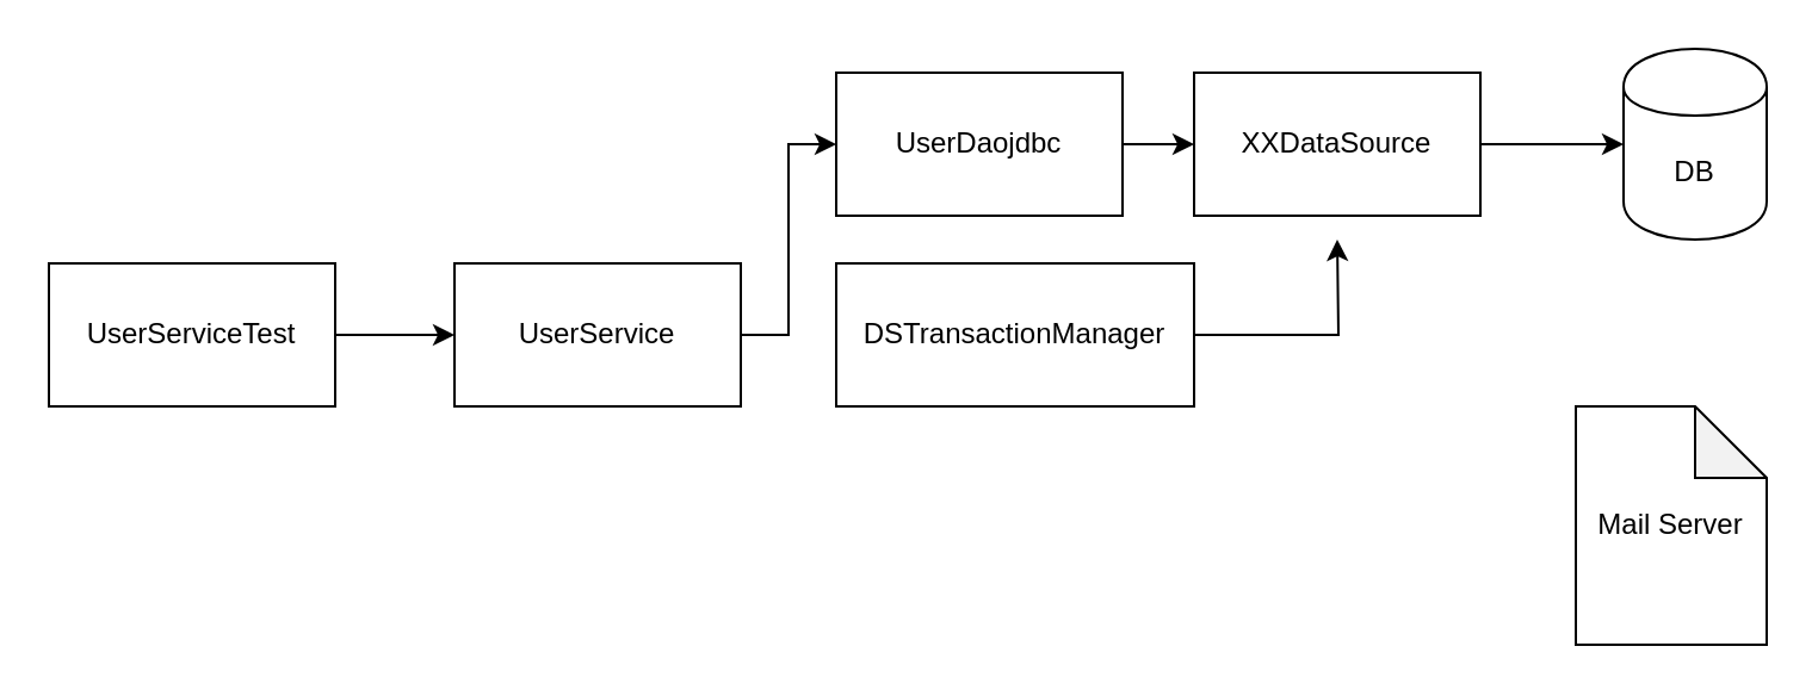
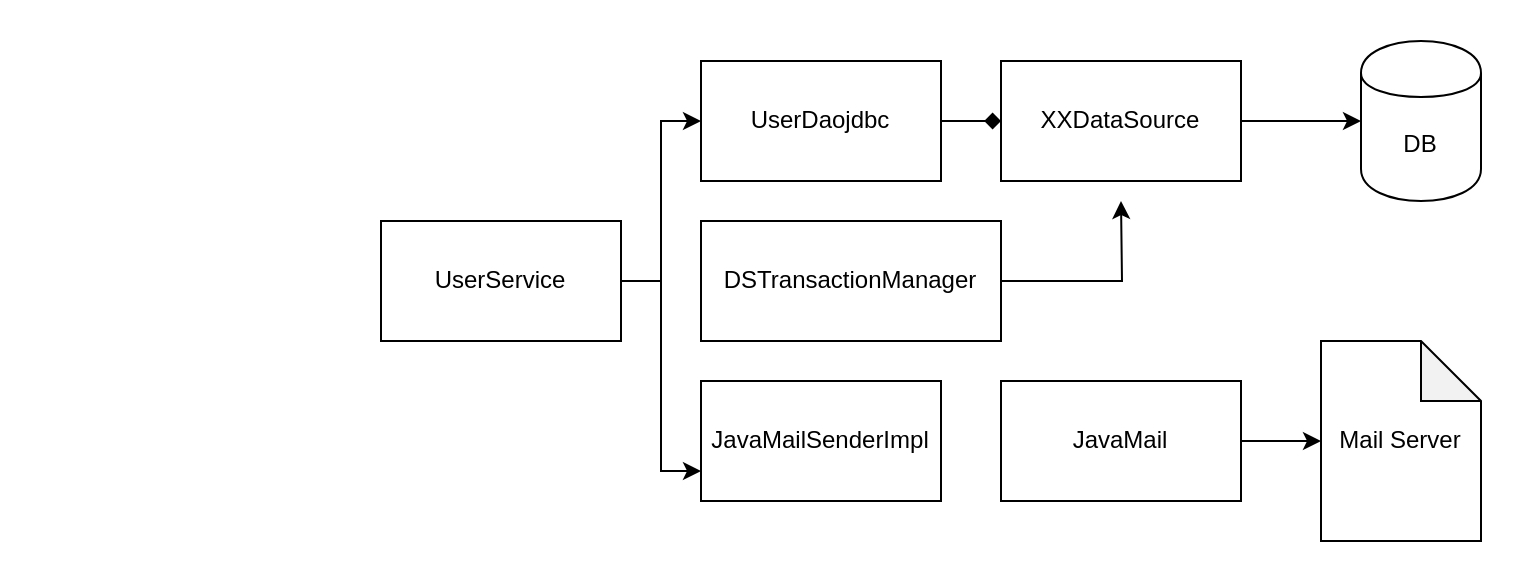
  <mxCell id="0" />
  <mxCell id="1" parent="0" />
- <mxCell id="2" value="" style="edgeStyle=orthogonalEdgeStyle;rounded=0;orthogonalLoop=1;jettySize=auto;html=1;" edge="1" parent="1" source="3" target="6"><mxGeometry relative="1" as="geometry" /></mxCell>
- <mxCell id="3" value="UserServiceTest" style="rounded=0;whiteSpace=wrap;html=1;" vertex="1" parent="1"><mxGeometry x="20" y="110" width="120" height="60" as="geometry" /></mxCell>
  <mxCell id="4" style="edgeStyle=orthogonalEdgeStyle;rounded=0;orthogonalLoop=1;jettySize=auto;html=1;entryX=0;entryY=0.5;entryDx=0;entryDy=0;" edge="1" parent="1" source="6" target="8"><mxGeometry relative="1" as="geometry" /></mxCell>
+ <mxCell id="5" style="edgeStyle=orthogonalEdgeStyle;rounded=0;orthogonalLoop=1;jettySize=auto;html=1;entryX=0;entryY=0.75;entryDx=0;entryDy=0;" edge="1" parent="1" source="6" target="11"><mxGeometry relative="1" as="geometry" /></mxCell>
  <mxCell id="6" value="UserService" style="rounded=0;whiteSpace=wrap;html=1;" vertex="1" parent="1"><mxGeometry x="190" y="110" width="120" height="60" as="geometry" /></mxCell>
- <mxCell id="7" value="" style="edgeStyle=orthogonalEdgeStyle;rounded=0;orthogonalLoop=1;jettySize=auto;html=1;" edge="1" parent="1" source="8" target="13"><mxGeometry relative="1" as="geometry" /></mxCell>
+ <mxCell id="7" value="" style="edgeStyle=orthogonalEdgeStyle;rounded=0;orthogonalLoop=1;jettySize=auto;html=1;endArrow=diamond;" edge="1" parent="1" source="8" target="13"><mxGeometry relative="1" as="geometry" /></mxCell>
  <mxCell id="8" value="UserDaojdbc" style="rounded=0;whiteSpace=wrap;html=1;" vertex="1" parent="1"><mxGeometry x="350" y="30" width="120" height="60" as="geometry" /></mxCell>
  <mxCell id="9" style="edgeStyle=orthogonalEdgeStyle;rounded=0;orthogonalLoop=1;jettySize=auto;html=1;" edge="1" parent="1" source="10"><mxGeometry relative="1" as="geometry"><mxPoint x="560" y="100" as="targetPoint" /></mxGeometry></mxCell>
  <mxCell id="10" value="DSTransactionManager" style="rounded=0;whiteSpace=wrap;html=1;" vertex="1" parent="1"><mxGeometry x="350" y="110" width="150" height="60" as="geometry" /></mxCell>
+ <mxCell id="11" value="JavaMailSenderImpl" style="rounded=0;whiteSpace=wrap;html=1;" vertex="1" parent="1"><mxGeometry x="350" y="190" width="120" height="60" as="geometry" /></mxCell>
  <mxCell id="12" value="" style="edgeStyle=orthogonalEdgeStyle;rounded=0;orthogonalLoop=1;jettySize=auto;html=1;" edge="1" parent="1" source="13" target="16"><mxGeometry relative="1" as="geometry" /></mxCell>
  <mxCell id="13" value="XXDataSource" style="rounded=0;whiteSpace=wrap;html=1;" vertex="1" parent="1"><mxGeometry x="500" y="30" width="120" height="60" as="geometry" /></mxCell>
+ <mxCell id="14" value="" style="edgeStyle=orthogonalEdgeStyle;rounded=0;orthogonalLoop=1;jettySize=auto;html=1;" edge="1" parent="1" source="15" target="17"><mxGeometry relative="1" as="geometry" /></mxCell>
+ <mxCell id="15" value="JavaMail" style="rounded=0;whiteSpace=wrap;html=1;" vertex="1" parent="1"><mxGeometry x="500" y="190" width="120" height="60" as="geometry" /></mxCell>
  <mxCell id="16" value="DB" style="shape=cylinder;whiteSpace=wrap;html=1;boundedLbl=1;backgroundOutline=1;" vertex="1" parent="1"><mxGeometry x="680" y="20" width="60" height="80" as="geometry" /></mxCell>
  <mxCell id="17" value="Mail Server" style="shape=note;whiteSpace=wrap;html=1;backgroundOutline=1;darkOpacity=0.05;" vertex="1" parent="1"><mxGeometry x="660" y="170" width="80" height="100" as="geometry" /></mxCell>
